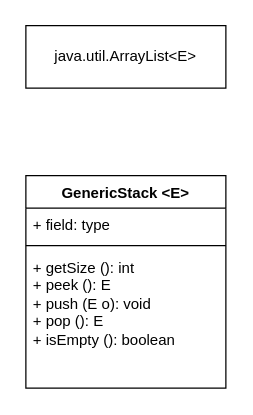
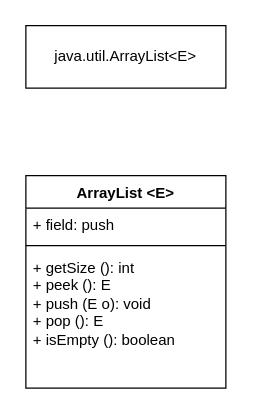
  <mxCell id="0" />
  <mxCell id="1" parent="0" />
- <mxCell id="2" value="GenericStack &amp;lt;E&amp;gt;" style="swimlane;fontStyle=1;align=center;verticalAlign=top;childLayout=stackLayout;horizontal=1;startSize=26;horizontalStack=0;resizeParent=1;resizeParentMax=0;resizeLast=0;collapsible=1;marginBottom=0;whiteSpace=wrap;html=1;" vertex="1" parent="1"><mxGeometry x="20" y="140" width="160" height="170" as="geometry" /></mxCell>
- <mxCell id="3" value="+ field: type" style="text;strokeColor=none;fillColor=none;align=left;verticalAlign=top;spacingLeft=4;spacingRight=4;overflow=hidden;rotatable=0;points=[[0,0.5],[1,0.5]];portConstraint=eastwest;whiteSpace=wrap;html=1;" vertex="1" parent="2"><mxGeometry y="26" width="160" height="26" as="geometry" /></mxCell>
+ <mxCell id="2" value="ArrayList &amp;lt;E&amp;gt;" style="swimlane;fontStyle=1;align=center;verticalAlign=top;childLayout=stackLayout;horizontal=1;startSize=26;horizontalStack=0;resizeParent=1;resizeParentMax=0;resizeLast=0;collapsible=1;marginBottom=0;whiteSpace=wrap;html=1;" vertex="1" parent="1"><mxGeometry x="20" y="140" width="160" height="170" as="geometry" /></mxCell>
+ <mxCell id="3" value="+ field: push" style="text;strokeColor=none;fillColor=none;align=left;verticalAlign=top;spacingLeft=4;spacingRight=4;overflow=hidden;rotatable=0;points=[[0,0.5],[1,0.5]];portConstraint=eastwest;whiteSpace=wrap;html=1;" vertex="1" parent="2"><mxGeometry y="26" width="160" height="26" as="geometry" /></mxCell>
  <mxCell id="4" value="" style="line;strokeWidth=1;fillColor=none;align=left;verticalAlign=middle;spacingTop=-1;spacingLeft=3;spacingRight=3;rotatable=0;labelPosition=right;points=[];portConstraint=eastwest;strokeColor=inherit;" vertex="1" parent="2"><mxGeometry y="52" width="160" height="8" as="geometry" /></mxCell>
  <mxCell id="5" value="+ getSize (): int&lt;br&gt;+ peek (): E&lt;br&gt;+ push (E o): void&lt;br&gt;+ pop (): E&lt;br&gt;+ isEmpty (): boolean" style="text;strokeColor=none;fillColor=none;align=left;verticalAlign=top;spacingLeft=4;spacingRight=4;overflow=hidden;rotatable=0;points=[[0,0.5],[1,0.5]];portConstraint=eastwest;whiteSpace=wrap;html=1;" vertex="1" parent="2"><mxGeometry y="60" width="160" height="110" as="geometry" /></mxCell>
  <mxCell id="6" value="java.util.ArrayList&amp;lt;E&amp;gt;" style="html=1;whiteSpace=wrap;" vertex="1" parent="1"><mxGeometry x="20" width="160" height="50" as="geometry" y="20" /></mxCell>
